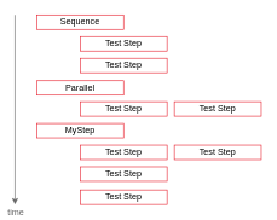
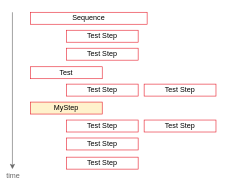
  <mxCell id="0" />
  <mxCell id="1" parent="0" />
- <mxCell id="2" value="Parallel" style="rounded=0;whiteSpace=wrap;html=1;align=center;strokeColor=#E71F2D;" vertex="1" parent="1"><mxGeometry x="50" y="111" width="120" height="20" as="geometry" /></mxCell>
+ <mxCell id="2" value="Test" style="rounded=0;whiteSpace=wrap;html=1;align=center;strokeColor=#E71F2D;" vertex="1" parent="1"><mxGeometry x="50" y="111" width="120" height="20" as="geometry" /></mxCell>
  <mxCell id="3" value="Test Step" style="rounded=0;whiteSpace=wrap;html=1;align=center;strokeColor=#E71F2D;" vertex="1" parent="1"><mxGeometry x="110" y="50" width="120" height="20" as="geometry" /></mxCell>
- <mxCell id="4" value="Sequence" style="rounded=0;whiteSpace=wrap;html=1;align=center;strokeColor=#E71F2D;" vertex="1" parent="1"><mxGeometry x="50" y="20" width="120" height="20" as="geometry" /></mxCell>
+ <mxCell id="4" value="Sequence" style="rounded=0;whiteSpace=wrap;html=1;align=center;strokeColor=#E71F2D;" vertex="1" parent="1"><mxGeometry x="50" y="20" width="195" height="20" as="geometry" /></mxCell>
  <mxCell id="5" value="Test Step" style="rounded=0;whiteSpace=wrap;html=1;align=center;strokeColor=#E71F2D;" vertex="1" parent="1"><mxGeometry x="110" y="80" width="120" height="20" as="geometry" /></mxCell>
  <mxCell id="6" value="Test Step" style="rounded=0;whiteSpace=wrap;html=1;align=center;strokeColor=#E71F2D;" vertex="1" parent="1"><mxGeometry x="110" y="140" width="120" height="20" as="geometry" /></mxCell>
  <mxCell id="7" value="Test Step" style="rounded=0;whiteSpace=wrap;html=1;align=center;strokeColor=#E71F2D;" vertex="1" parent="1"><mxGeometry x="240" y="140" width="120" height="20" as="geometry" /></mxCell>
- <mxCell id="8" value="MyStep" style="rounded=0;whiteSpace=wrap;html=1;align=center;strokeColor=#E71F2D;" vertex="1" parent="1"><mxGeometry x="50" y="170" width="120" height="20" as="geometry" /></mxCell>
+ <mxCell id="8" value="MyStep" style="rounded=0;whiteSpace=wrap;html=1;align=center;strokeColor=#E71F2D;fillColor=#fff2cc;" vertex="1" parent="1"><mxGeometry x="50" y="170" width="120" height="20" as="geometry" /></mxCell>
  <mxCell id="9" value="Test Step" style="rounded=0;whiteSpace=wrap;html=1;align=center;strokeColor=#E71F2D;" vertex="1" parent="1"><mxGeometry x="110" y="200" width="120" height="20" as="geometry" /></mxCell>
  <mxCell id="10" value="Test Step" style="rounded=0;whiteSpace=wrap;html=1;align=center;strokeColor=#E71F2D;" vertex="1" parent="1"><mxGeometry x="110" y="230" width="120" height="20" as="geometry" /></mxCell>
  <mxCell id="11" value="Test Step" style="rounded=0;whiteSpace=wrap;html=1;align=center;strokeColor=#E71F2D;" vertex="1" parent="1"><mxGeometry x="240" y="200" width="120" height="20" as="geometry" /></mxCell>
  <mxCell id="12" value="Test Step" style="rounded=0;whiteSpace=wrap;html=1;align=center;strokeColor=#E71F2D;" vertex="1" parent="1"><mxGeometry x="110" y="262" width="120" height="20" as="geometry" /></mxCell>
  <mxCell id="13" value="" style="endArrow=classic;html=1;strokeColor=#666666;" edge="1" parent="1"><mxGeometry width="50" height="50" relative="1" as="geometry"><mxPoint x="20" y="20" as="sourcePoint" /><mxPoint x="20" y="282" as="targetPoint" /></mxGeometry></mxCell>
  <mxCell id="14" value="&lt;font color=&quot;#666666&quot;&gt;time&lt;/font&gt;" style="text;html=1;align=center;verticalAlign=middle;resizable=0;points=[];labelBackgroundColor=#ffffff;" vertex="1" connectable="0" parent="13"><mxGeometry x="0.465" y="-2" relative="1" as="geometry"><mxPoint x="2" y="80.28" as="offset" /></mxGeometry></mxCell>
